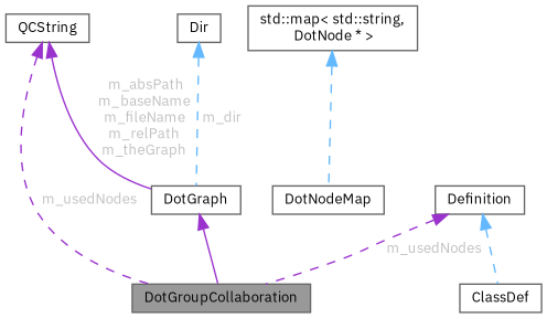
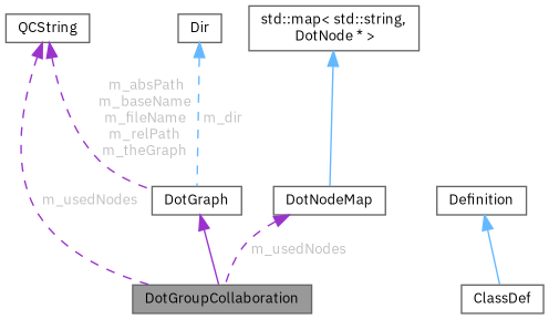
  digraph {
    fontname="IBM Plex Sans"
    node [color=gray40 fillcolor=white fontname="IBM Plex Sans" fontsize=10 shape=box style=filled]
    edge [color=darkorchid3 dir=back fontname="IBM Plex Sans" fontsize=10 labelfontname=Helvetica labelfontsize=10 style=dashed fontcolor=grey]
    n1 [fillcolor=grey60 fontcolor=black height=0.2 label=DotGroupCollaboration width=0.4]
    n2 [height=0.2 label=DotGraph width=0.4]
    n3 [height=0.2 label=Dir width=0.4]
    n4 [height=0.2 label=QCString width=0.4]
    n5 [height=0.2 label=ClassDef width=0.4]
    n6 [height=0.2 label=Definition width=0.4]
    n7 [height=0.2 label=DotNodeMap width=0.4]
    n8 [height=0.2 label="std::map\< std::string,\l DotNode * \>" width=0.4]
    n2 -> n1 [style=solid fontcolor=""]
    n3 -> n2 [color=steelblue1 label=" m_dir"]
    n4 -> n1 [label=" m_usedNodes"]
-   n4 -> n2 [label=" m_absPath\nm_baseName\nm_fileName\nm_relPath\nm_theGraph" style=solid]
-   n6 -> n5 [color=steelblue1 fontcolor=""]
-   n6 -> n1 [label=" m_usedNodes"]
-   n8 -> n7 [color=steelblue1 fontcolor=""]
+   n4 -> n2 [label=" m_absPath\nm_baseName\nm_fileName\nm_relPath\nm_theGraph"]
+   n6 -> n5 [color=steelblue1 style=solid fontcolor=""]
+   n7 -> n1 [label=" m_usedNodes"]
+   n8 -> n7 [color=steelblue1 style=solid fontcolor=""]
  }
